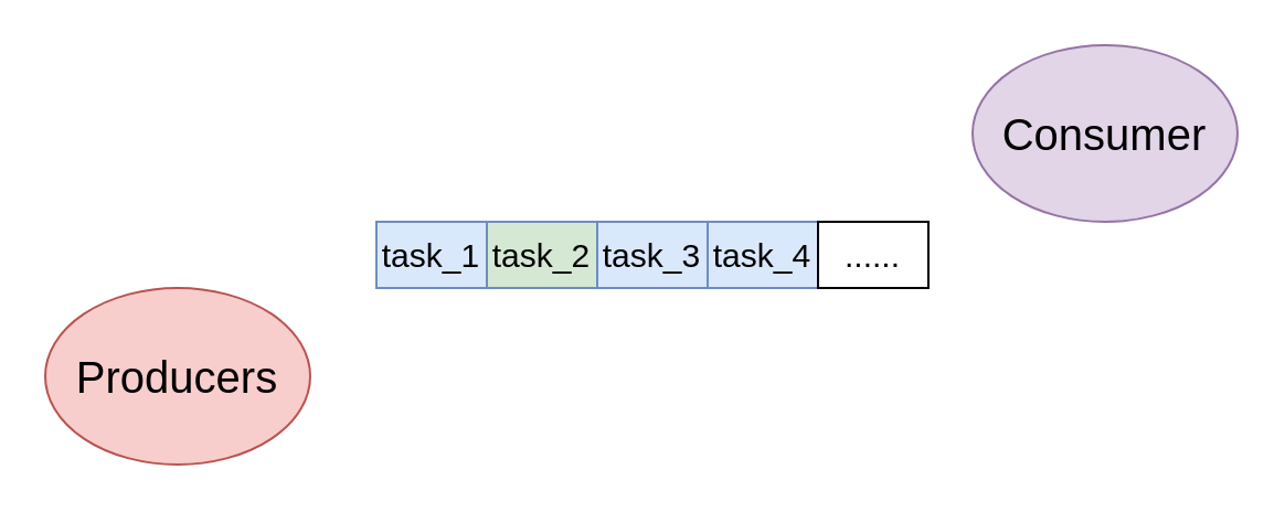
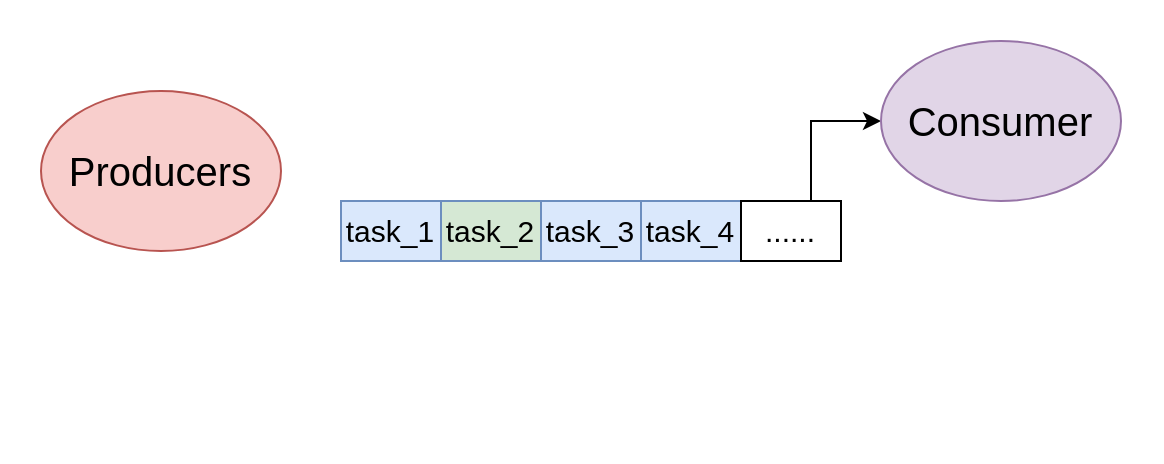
  <mxCell id="0" />
  <mxCell id="1" parent="0" />
  <mxCell id="2" value="task_1" style="rounded=0;whiteSpace=wrap;html=1;fillColor=#dae8fc;strokeColor=#6c8ebf;fontSize=15;" vertex="1" parent="1"><mxGeometry x="170" y="100" width="50" height="30" as="geometry" /></mxCell>
  <mxCell id="3" value="task_2" style="rounded=0;whiteSpace=wrap;html=1;fillColor=#d5e8d4;strokeColor=#6c8ebf;fontSize=15;" vertex="1" parent="1"><mxGeometry x="220" y="100" width="50" height="30" as="geometry" /></mxCell>
  <mxCell id="4" value="task_3" style="rounded=0;whiteSpace=wrap;html=1;fillColor=#dae8fc;strokeColor=#6c8ebf;fontSize=15;" vertex="1" parent="1"><mxGeometry x="270" y="100" width="50" height="30" as="geometry" /></mxCell>
+ <mxCell id="5" style="edgeStyle=orthogonalEdgeStyle;rounded=0;orthogonalLoop=1;jettySize=auto;html=1;fontSize=20;" edge="1" parent="1" source="6" target="11"><mxGeometry relative="1" as="geometry" /></mxCell>
  <mxCell id="6" value="task_4" style="rounded=0;whiteSpace=wrap;html=1;fillColor=#dae8fc;strokeColor=#6c8ebf;fontSize=15;" vertex="1" parent="1"><mxGeometry x="320" y="100" width="50" height="30" as="geometry" /></mxCell>
  <mxCell id="7" value="......" style="rounded=0;whiteSpace=wrap;html=1;fontSize=15;" vertex="1" parent="1"><mxGeometry x="370" y="100" width="50" height="30" as="geometry" /></mxCell>
  <mxCell id="8" value="task_3" style="rounded=0;whiteSpace=wrap;html=1;fillColor=#dae8fc;strokeColor=#6c8ebf;fontSize=15;" vertex="1" parent="1"><mxGeometry x="270" y="100" width="50" height="30" as="geometry" /></mxCell>
  <mxCell id="9" value="task_3" style="rounded=0;whiteSpace=wrap;html=1;fillColor=#dae8fc;strokeColor=#6c8ebf;fontSize=15;" vertex="1" parent="1"><mxGeometry x="270" y="100" width="50" height="30" as="geometry" /></mxCell>
- <mxCell id="10" value="Producers" style="ellipse;whiteSpace=wrap;html=1;fontSize=20;fillColor=#f8cecc;strokeColor=#b85450;" vertex="1" parent="1"><mxGeometry x="20" y="130" width="120" height="80" as="geometry" /></mxCell>
+ <mxCell id="10" value="Producers" style="ellipse;whiteSpace=wrap;html=1;fontSize=20;fillColor=#f8cecc;strokeColor=#b85450;" vertex="1" parent="1"><mxGeometry x="20" y="45" width="120" height="80" as="geometry" /></mxCell>
  <mxCell id="11" value="Consumer" style="ellipse;whiteSpace=wrap;html=1;fontSize=20;fillColor=#e1d5e7;strokeColor=#9673a6;" vertex="1" parent="1"><mxGeometry x="440" y="20" width="120" height="80" as="geometry" /></mxCell>
